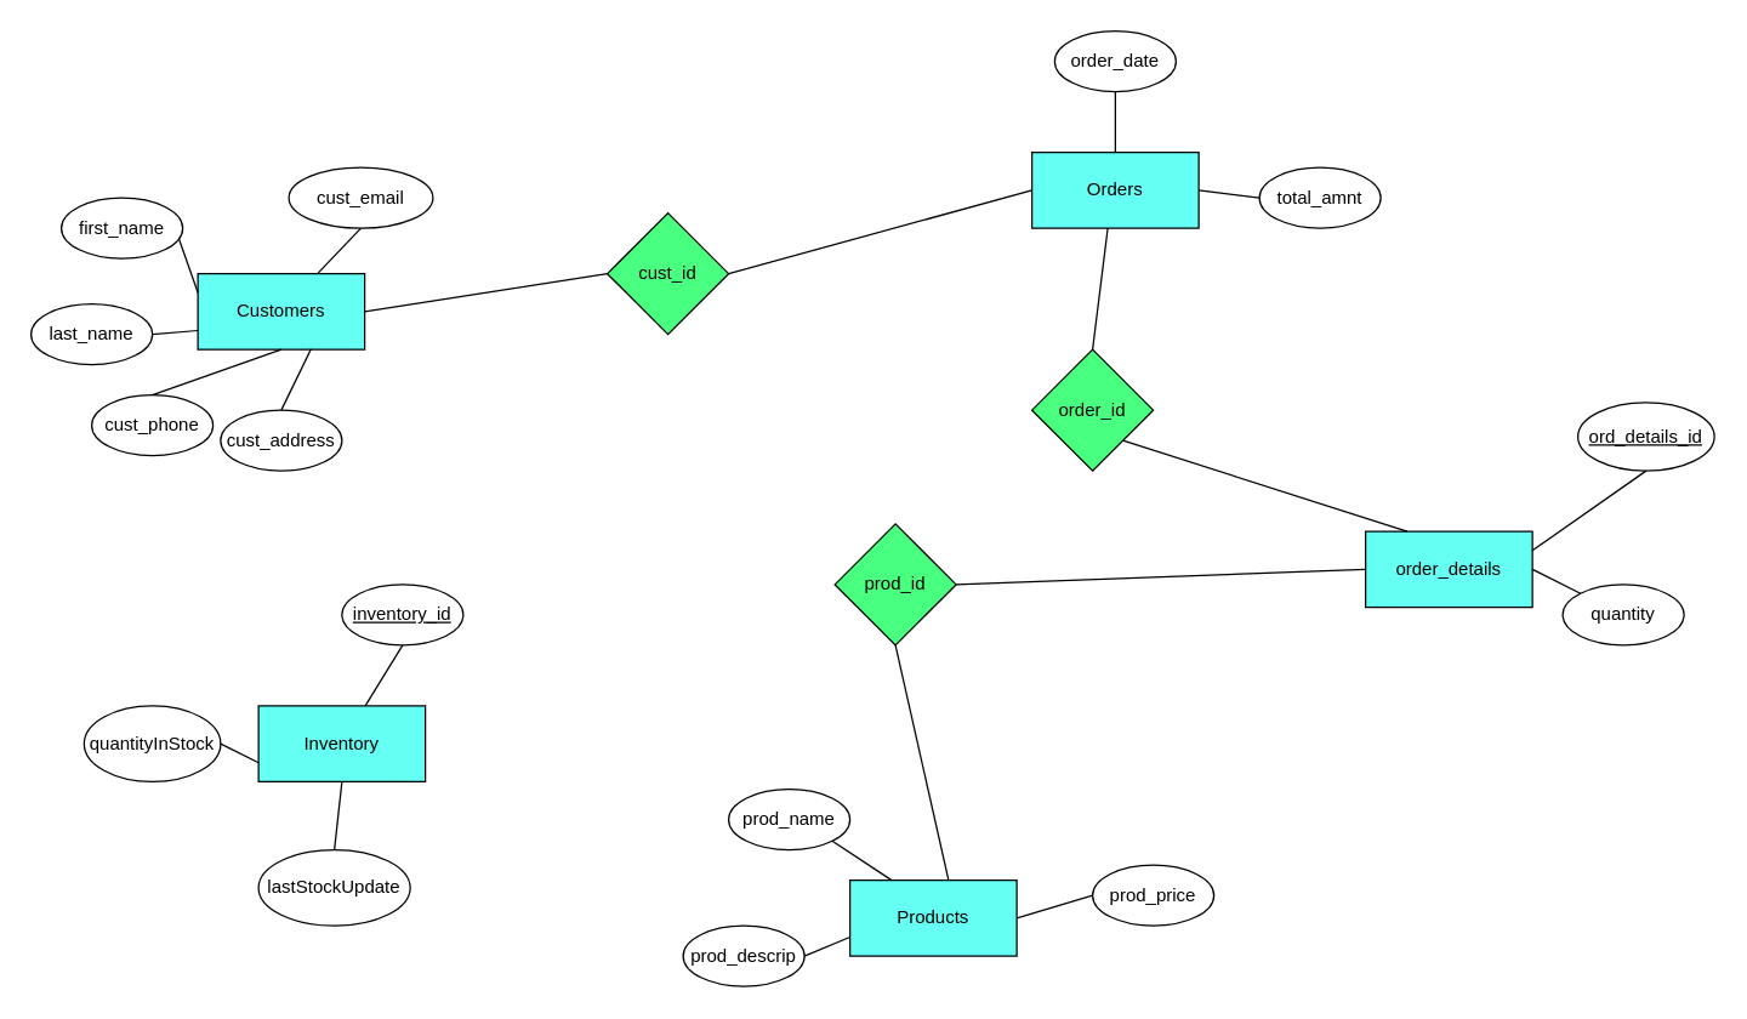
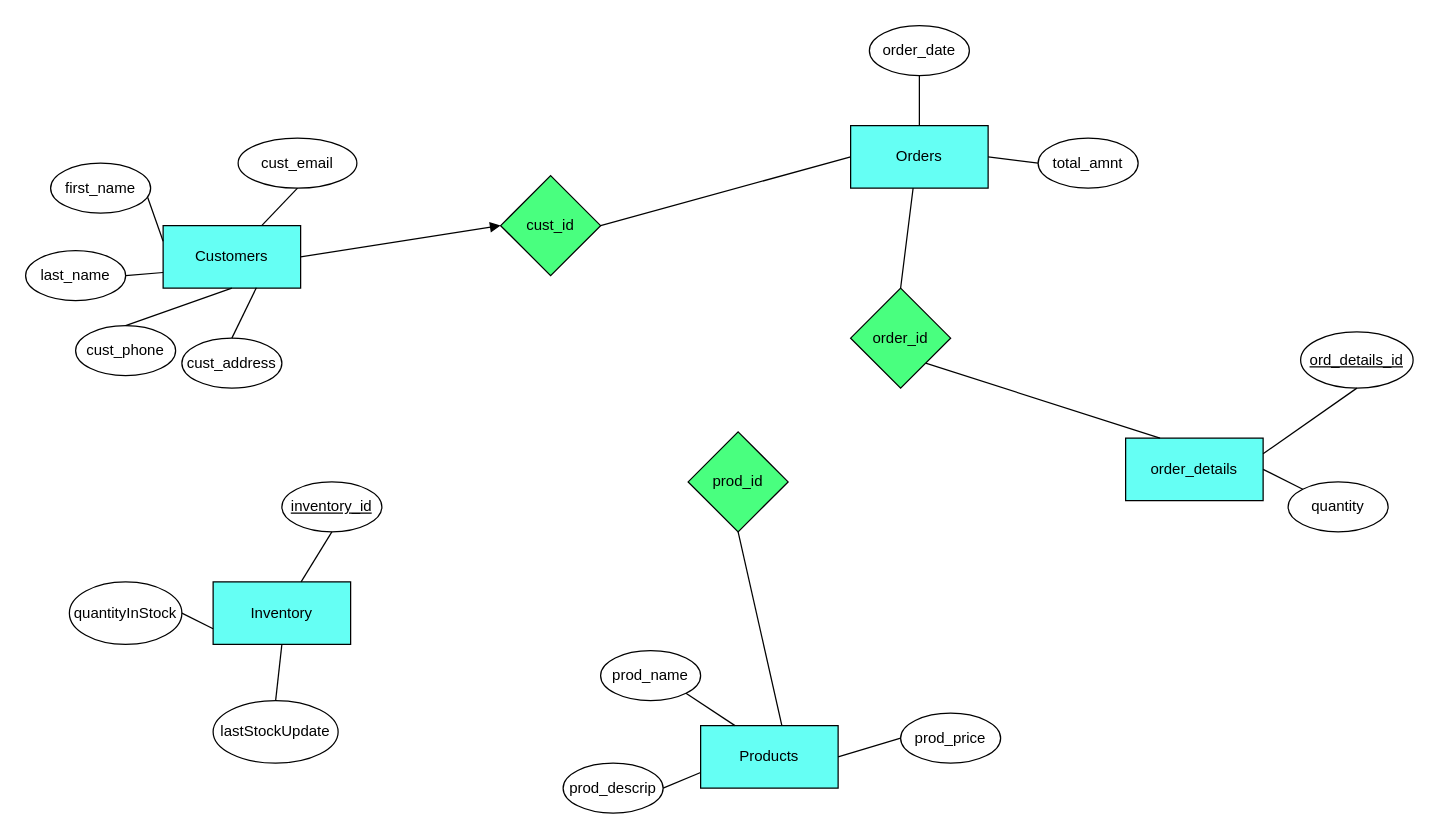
  <mxCell id="0" />
  <mxCell id="1" parent="0" />
  <mxCell id="2" value="Customers" style="rounded=0;whiteSpace=wrap;html=1;fillColor=light-dark(#65FFF4,var(--ge-dark-color, #121212));" vertex="1" parent="1"><mxGeometry x="130" y="180" width="110" height="50" as="geometry" /></mxCell>
  <mxCell id="3" value="first_name" style="ellipse;whiteSpace=wrap;html=1;" vertex="1" parent="1"><mxGeometry x="40" y="130" width="80" height="40" as="geometry" /></mxCell>
  <mxCell id="4" value="cust_phone" style="ellipse;whiteSpace=wrap;html=1;" vertex="1" parent="1"><mxGeometry x="60" y="260" width="80" height="40" as="geometry" /></mxCell>
  <mxCell id="5" value="cust_address" style="ellipse;whiteSpace=wrap;html=1;" vertex="1" parent="1"><mxGeometry x="145" y="270" width="80" height="40" as="geometry" /></mxCell>
  <mxCell id="6" value="cust_email" style="ellipse;whiteSpace=wrap;html=1;" vertex="1" parent="1"><mxGeometry x="190" y="110" width="95" height="40" as="geometry" /></mxCell>
  <mxCell id="7" value="last_name" style="ellipse;whiteSpace=wrap;html=1;" vertex="1" parent="1"><mxGeometry x="20" y="200" width="80" height="40" as="geometry" /></mxCell>
  <mxCell id="8" value="" style="endArrow=none;html=1;rounded=0;entryX=0.5;entryY=1;entryDx=0;entryDy=0;" edge="1" parent="1" source="2" target="6"><mxGeometry width="50" height="50" relative="1" as="geometry"><mxPoint x="400" y="280" as="sourcePoint" /><mxPoint x="450" y="230" as="targetPoint" /><Array as="points" /></mxGeometry></mxCell>
- <mxCell id="9" value="" style="endArrow=none;html=1;rounded=0;entryX=0;entryY=0.5;entryDx=0;entryDy=0;exitX=1;exitY=0.5;exitDx=0;exitDy=0;" edge="1" parent="1" source="2" target="35"><mxGeometry width="50" height="50" relative="1" as="geometry"><mxPoint x="215" y="190" as="sourcePoint" /><mxPoint x="130" y="150" as="targetPoint" /><Array as="points" /></mxGeometry></mxCell>
+ <mxCell id="9" value="" style="endArrow=block;html=1;rounded=0;entryX=0;entryY=0.5;entryDx=0;entryDy=0;exitX=1;exitY=0.5;exitDx=0;exitDy=0;" edge="1" parent="1" source="2" target="35"><mxGeometry width="50" height="50" relative="1" as="geometry"><mxPoint x="215" y="190" as="sourcePoint" /><mxPoint x="130" y="150" as="targetPoint" /><Array as="points" /></mxGeometry></mxCell>
  <mxCell id="10" value="" style="endArrow=none;html=1;rounded=0;entryX=0.5;entryY=0;entryDx=0;entryDy=0;exitX=0.678;exitY=0.995;exitDx=0;exitDy=0;exitPerimeter=0;" edge="1" parent="1" source="2" target="5"><mxGeometry width="50" height="50" relative="1" as="geometry"><mxPoint x="200" y="240" as="sourcePoint" /><mxPoint x="250" y="170" as="targetPoint" /><Array as="points" /></mxGeometry></mxCell>
  <mxCell id="11" value="" style="endArrow=none;html=1;rounded=0;entryX=0.5;entryY=0;entryDx=0;entryDy=0;exitX=0.5;exitY=1;exitDx=0;exitDy=0;" edge="1" parent="1" source="2" target="4"><mxGeometry width="50" height="50" relative="1" as="geometry"><mxPoint x="215" y="240" as="sourcePoint" /><mxPoint x="195" y="280" as="targetPoint" /><Array as="points" /></mxGeometry></mxCell>
  <mxCell id="12" value="" style="endArrow=none;html=1;rounded=0;entryX=1;entryY=0.5;entryDx=0;entryDy=0;exitX=0;exitY=0.75;exitDx=0;exitDy=0;" edge="1" parent="1" source="2" target="7"><mxGeometry width="50" height="50" relative="1" as="geometry"><mxPoint x="225" y="250" as="sourcePoint" /><mxPoint x="205" y="290" as="targetPoint" /><Array as="points" /></mxGeometry></mxCell>
  <mxCell id="13" value="" style="endArrow=none;html=1;rounded=0;entryX=0.97;entryY=0.684;entryDx=0;entryDy=0;exitX=0;exitY=0.25;exitDx=0;exitDy=0;entryPerimeter=0;" edge="1" parent="1" source="2" target="3"><mxGeometry width="50" height="50" relative="1" as="geometry"><mxPoint x="235" y="260" as="sourcePoint" /><mxPoint x="215" y="300" as="targetPoint" /><Array as="points" /></mxGeometry></mxCell>
  <mxCell id="14" value="Orders" style="rounded=0;whiteSpace=wrap;html=1;fillColor=light-dark(#65FFF4,#000000);" vertex="1" parent="1"><mxGeometry x="680" y="100" width="110" height="50" as="geometry" /></mxCell>
  <mxCell id="15" value="total_amnt" style="ellipse;whiteSpace=wrap;html=1;" vertex="1" parent="1"><mxGeometry x="830" y="110" width="80" height="40" as="geometry" /></mxCell>
  <mxCell id="16" value="order_date" style="ellipse;whiteSpace=wrap;html=1;" vertex="1" parent="1"><mxGeometry x="695" y="20" width="80" height="40" as="geometry" /></mxCell>
  <mxCell id="17" value="" style="endArrow=none;html=1;rounded=0;entryX=0.5;entryY=0;entryDx=0;entryDy=0;" edge="1" parent="1" target="45"><mxGeometry width="50" height="50" relative="1" as="geometry"><mxPoint x="730" y="150" as="sourcePoint" /><mxPoint x="790" y="70" as="targetPoint" /><Array as="points" /></mxGeometry></mxCell>
  <mxCell id="18" value="" style="endArrow=none;html=1;rounded=0;entryX=1;entryY=0.5;entryDx=0;entryDy=0;exitX=0;exitY=0.5;exitDx=0;exitDy=0;" edge="1" parent="1" source="14" target="35"><mxGeometry width="50" height="50" relative="1" as="geometry"><mxPoint x="670" y="125" as="sourcePoint" /><mxPoint x="688.284" y="74.142" as="targetPoint" /><Array as="points" /></mxGeometry></mxCell>
  <mxCell id="19" value="" style="endArrow=none;html=1;rounded=0;entryX=0.5;entryY=1;entryDx=0;entryDy=0;" edge="1" parent="1" source="14" target="16"><mxGeometry width="50" height="50" relative="1" as="geometry"><mxPoint x="765" y="120" as="sourcePoint" /><mxPoint x="710" y="90" as="targetPoint" /><Array as="points" /></mxGeometry></mxCell>
  <mxCell id="20" value="" style="endArrow=none;html=1;rounded=0;entryX=0;entryY=0.5;entryDx=0;entryDy=0;exitX=1;exitY=0.5;exitDx=0;exitDy=0;" edge="1" parent="1" source="14" target="15"><mxGeometry width="50" height="50" relative="1" as="geometry"><mxPoint x="775" y="130" as="sourcePoint" /><mxPoint x="720" y="100" as="targetPoint" /><Array as="points" /></mxGeometry></mxCell>
  <mxCell id="21" value="order_details" style="rounded=0;whiteSpace=wrap;html=1;fillColor=light-dark(#65FFF4,#000000);" vertex="1" parent="1"><mxGeometry x="900" y="350" width="110" height="50" as="geometry" /></mxCell>
  <mxCell id="22" value="quantity" style="ellipse;whiteSpace=wrap;html=1;" vertex="1" parent="1"><mxGeometry x="1030" y="385" width="80" height="40" as="geometry" /></mxCell>
  <mxCell id="23" value="&lt;u&gt;ord_details_id&lt;/u&gt;" style="ellipse;whiteSpace=wrap;html=1;" vertex="1" parent="1"><mxGeometry x="1040" y="265" width="90" height="45" as="geometry" /></mxCell>
- <mxCell id="24" value="" style="endArrow=none;html=1;rounded=0;entryX=1;entryY=0.5;entryDx=0;entryDy=0;exitX=0;exitY=0.5;exitDx=0;exitDy=0;" edge="1" parent="1" target="44" source="21"><mxGeometry width="50" height="50" relative="1" as="geometry"><mxPoint x="935" y="295" as="sourcePoint" /><mxPoint x="1010" y="325" as="targetPoint" /><Array as="points" /></mxGeometry></mxCell>
  <mxCell id="25" value="" style="endArrow=none;html=1;rounded=0;entryX=1;entryY=1;entryDx=0;entryDy=0;exitX=0.25;exitY=0;exitDx=0;exitDy=0;" edge="1" parent="1" source="21" target="45"><mxGeometry width="50" height="50" relative="1" as="geometry"><mxPoint x="895" y="325" as="sourcePoint" /><mxPoint x="970" y="300" as="targetPoint" /><Array as="points" /></mxGeometry></mxCell>
  <mxCell id="26" value="" style="endArrow=none;html=1;rounded=0;entryX=0.5;entryY=1;entryDx=0;entryDy=0;exitX=1;exitY=0.25;exitDx=0;exitDy=0;" edge="1" parent="1" source="21" target="23"><mxGeometry width="50" height="50" relative="1" as="geometry"><mxPoint x="955" y="315" as="sourcePoint" /><mxPoint x="900" y="285" as="targetPoint" /><Array as="points" /></mxGeometry></mxCell>
  <mxCell id="27" value="" style="endArrow=none;html=1;rounded=0;entryX=0;entryY=0;entryDx=0;entryDy=0;exitX=1;exitY=0.5;exitDx=0;exitDy=0;" edge="1" parent="1" source="21" target="22"><mxGeometry width="50" height="50" relative="1" as="geometry"><mxPoint x="965" y="325" as="sourcePoint" /><mxPoint x="910" y="295" as="targetPoint" /><Array as="points" /></mxGeometry></mxCell>
  <mxCell id="28" value="Inventory" style="rounded=0;whiteSpace=wrap;html=1;fillColor=light-dark(#65FFF4,#000000);" vertex="1" parent="1"><mxGeometry x="170" y="465" width="110" height="50" as="geometry" /></mxCell>
  <mxCell id="29" value="&lt;u&gt;inventory_id&lt;/u&gt;" style="ellipse;whiteSpace=wrap;html=1;" vertex="1" parent="1"><mxGeometry x="225" y="385" width="80" height="40" as="geometry" /></mxCell>
  <mxCell id="30" value="lastStockUpdate" style="ellipse;whiteSpace=wrap;html=1;" vertex="1" parent="1"><mxGeometry x="170" y="560" width="100" height="50" as="geometry" /></mxCell>
  <mxCell id="31" value="quantityInStock" style="ellipse;whiteSpace=wrap;html=1;" vertex="1" parent="1"><mxGeometry x="55" y="465" width="90" height="50" as="geometry" /></mxCell>
  <mxCell id="32" value="" style="endArrow=none;html=1;rounded=0;entryX=0.5;entryY=1;entryDx=0;entryDy=0;" edge="1" parent="1" target="29" source="28"><mxGeometry width="50" height="50" relative="1" as="geometry"><mxPoint x="230" y="445" as="sourcePoint" /><mxPoint x="175" y="415" as="targetPoint" /><Array as="points" /></mxGeometry></mxCell>
  <mxCell id="33" value="" style="endArrow=none;html=1;rounded=0;entryX=1;entryY=0.5;entryDx=0;entryDy=0;exitX=0;exitY=0.75;exitDx=0;exitDy=0;" edge="1" parent="1" source="28" target="31"><mxGeometry width="50" height="50" relative="1" as="geometry"><mxPoint x="250" y="465" as="sourcePoint" /><mxPoint x="195" y="435" as="targetPoint" /><Array as="points" /></mxGeometry></mxCell>
  <mxCell id="34" value="" style="endArrow=none;html=1;rounded=0;entryX=0.5;entryY=0;entryDx=0;entryDy=0;exitX=0.5;exitY=1;exitDx=0;exitDy=0;" edge="1" parent="1" source="28" target="30"><mxGeometry width="50" height="50" relative="1" as="geometry"><mxPoint x="260" y="475" as="sourcePoint" /><mxPoint x="205" y="445" as="targetPoint" /><Array as="points" /></mxGeometry></mxCell>
  <mxCell id="35" value="cust_id" style="rhombus;whiteSpace=wrap;html=1;fillColor=light-dark(#49FF7F,var(--ge-dark-color, #121212));" vertex="1" parent="1"><mxGeometry x="400" y="140" width="80" height="80" as="geometry" /></mxCell>
  <mxCell id="36" value="Products" style="rounded=0;whiteSpace=wrap;html=1;fillColor=light-dark(#65FFF4,#000000);" vertex="1" parent="1"><mxGeometry x="560" y="580" width="110" height="50" as="geometry" /></mxCell>
  <mxCell id="37" value="prod_name" style="ellipse;whiteSpace=wrap;html=1;" vertex="1" parent="1"><mxGeometry x="480" y="520" width="80" height="40" as="geometry" /></mxCell>
  <mxCell id="38" value="prod_price" style="ellipse;whiteSpace=wrap;html=1;" vertex="1" parent="1"><mxGeometry x="720" y="570" width="80" height="40" as="geometry" /></mxCell>
  <mxCell id="39" value="prod_descrip" style="ellipse;whiteSpace=wrap;html=1;" vertex="1" parent="1"><mxGeometry x="450" y="610" width="80" height="40" as="geometry" /></mxCell>
  <mxCell id="40" value="" style="endArrow=none;html=1;rounded=0;entryX=0.5;entryY=1;entryDx=0;entryDy=0;exitX=0.5;exitY=0;exitDx=0;exitDy=0;" edge="1" parent="1" target="44"><mxGeometry width="50" height="50" relative="1" as="geometry"><mxPoint x="625" y="580" as="sourcePoint" /><mxPoint x="660" y="540" as="targetPoint" /><Array as="points" /></mxGeometry></mxCell>
  <mxCell id="41" value="" style="endArrow=none;html=1;rounded=0;entryX=1;entryY=1;entryDx=0;entryDy=0;exitX=0.25;exitY=0;exitDx=0;exitDy=0;" edge="1" parent="1" source="36" target="37"><mxGeometry width="50" height="50" relative="1" as="geometry"><mxPoint x="585" y="610" as="sourcePoint" /><mxPoint x="530" y="580" as="targetPoint" /><Array as="points" /></mxGeometry></mxCell>
  <mxCell id="42" value="" style="endArrow=none;html=1;rounded=0;entryX=1;entryY=0.5;entryDx=0;entryDy=0;exitX=0;exitY=0.75;exitDx=0;exitDy=0;" edge="1" parent="1" source="36" target="39"><mxGeometry width="50" height="50" relative="1" as="geometry"><mxPoint x="645" y="600" as="sourcePoint" /><mxPoint x="590" y="570" as="targetPoint" /><Array as="points" /></mxGeometry></mxCell>
  <mxCell id="43" value="" style="endArrow=none;html=1;rounded=0;entryX=0;entryY=0.5;entryDx=0;entryDy=0;exitX=1;exitY=0.5;exitDx=0;exitDy=0;" edge="1" parent="1" source="36" target="38"><mxGeometry width="50" height="50" relative="1" as="geometry"><mxPoint x="655" y="610" as="sourcePoint" /><mxPoint x="600" y="580" as="targetPoint" /><Array as="points" /></mxGeometry></mxCell>
  <mxCell id="44" value="prod_id" style="rhombus;whiteSpace=wrap;html=1;fillColor=light-dark(#49FF7F,#000000);" vertex="1" parent="1"><mxGeometry x="550" y="345" width="80" height="80" as="geometry" /></mxCell>
  <mxCell id="45" value="order_id" style="rhombus;whiteSpace=wrap;html=1;fillColor=light-dark(#49FF7F,#000000);" vertex="1" parent="1"><mxGeometry x="680" y="230" width="80" height="80" as="geometry" /></mxCell>
